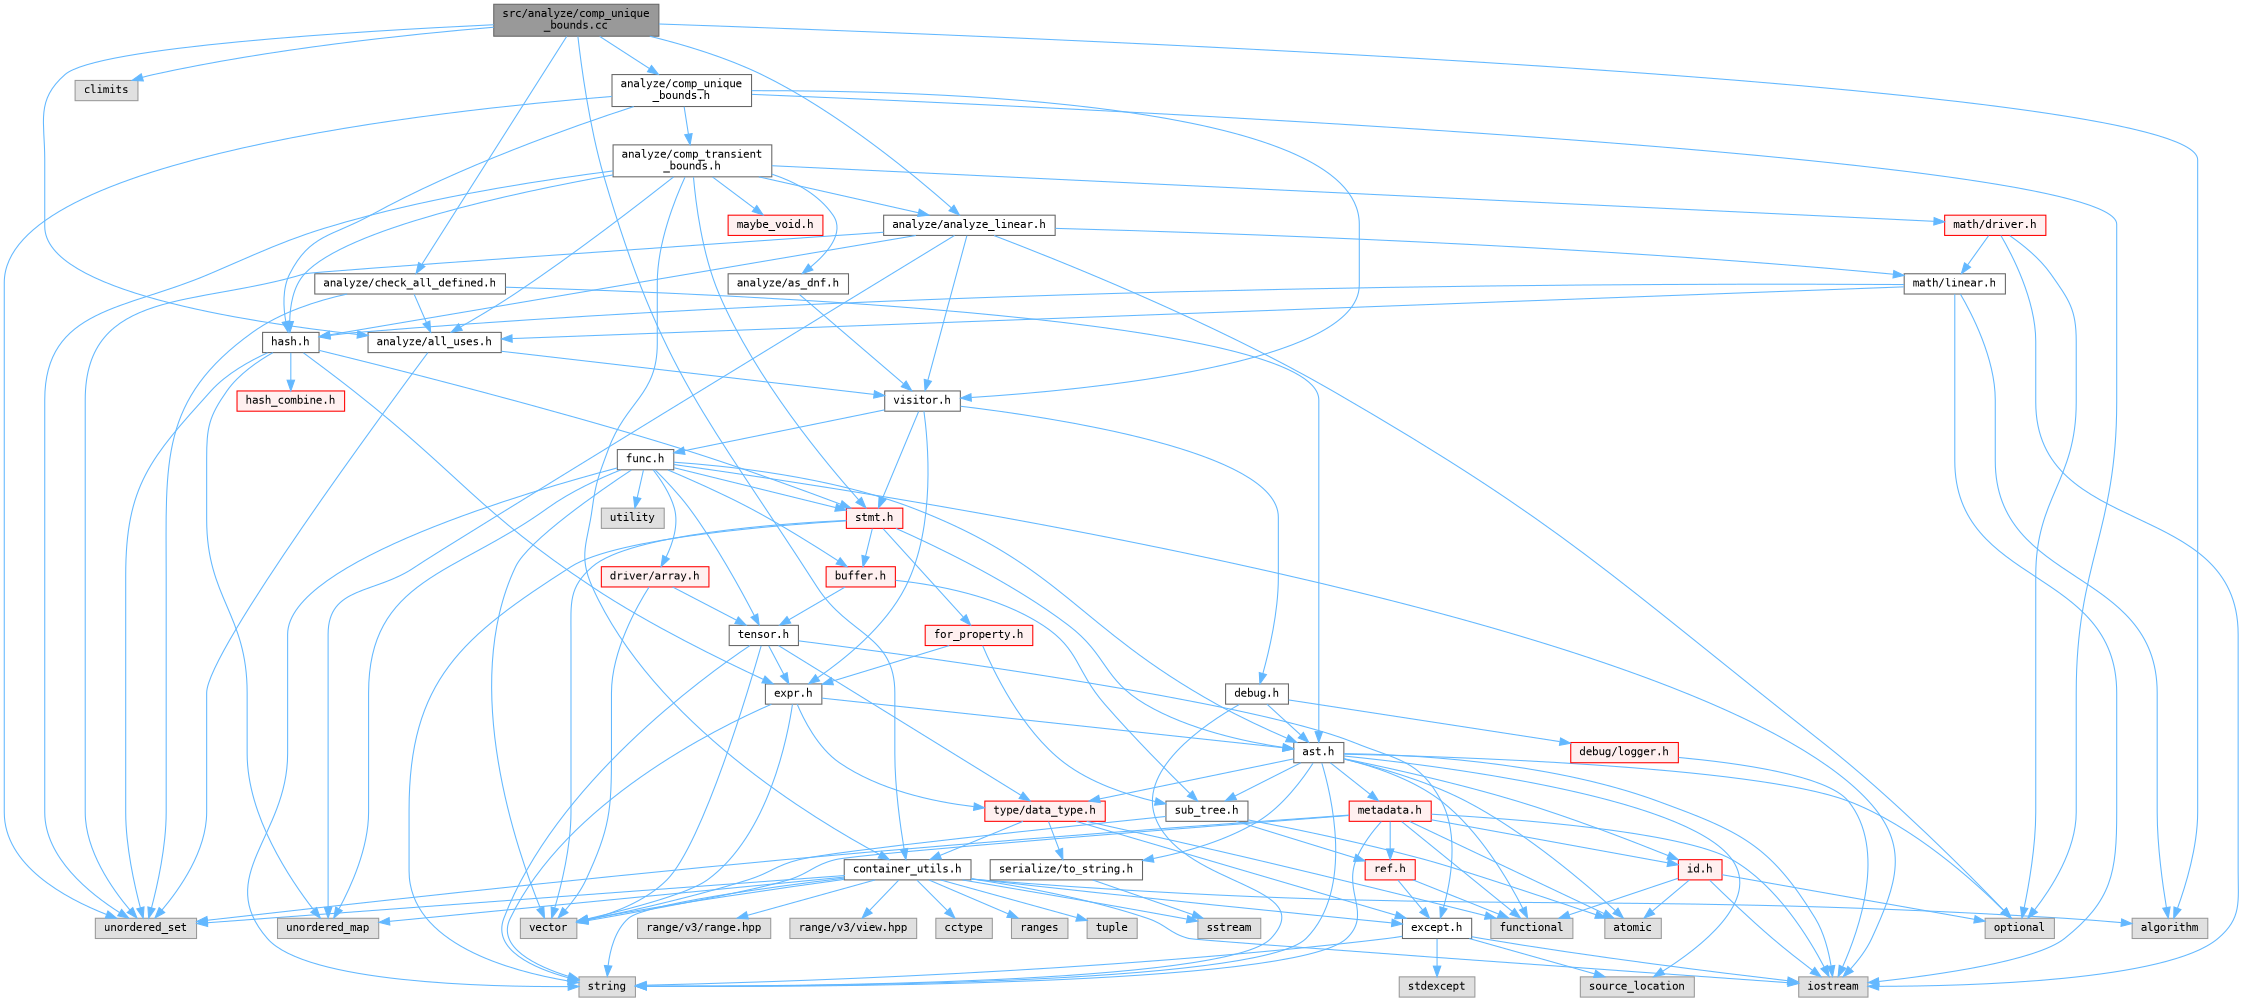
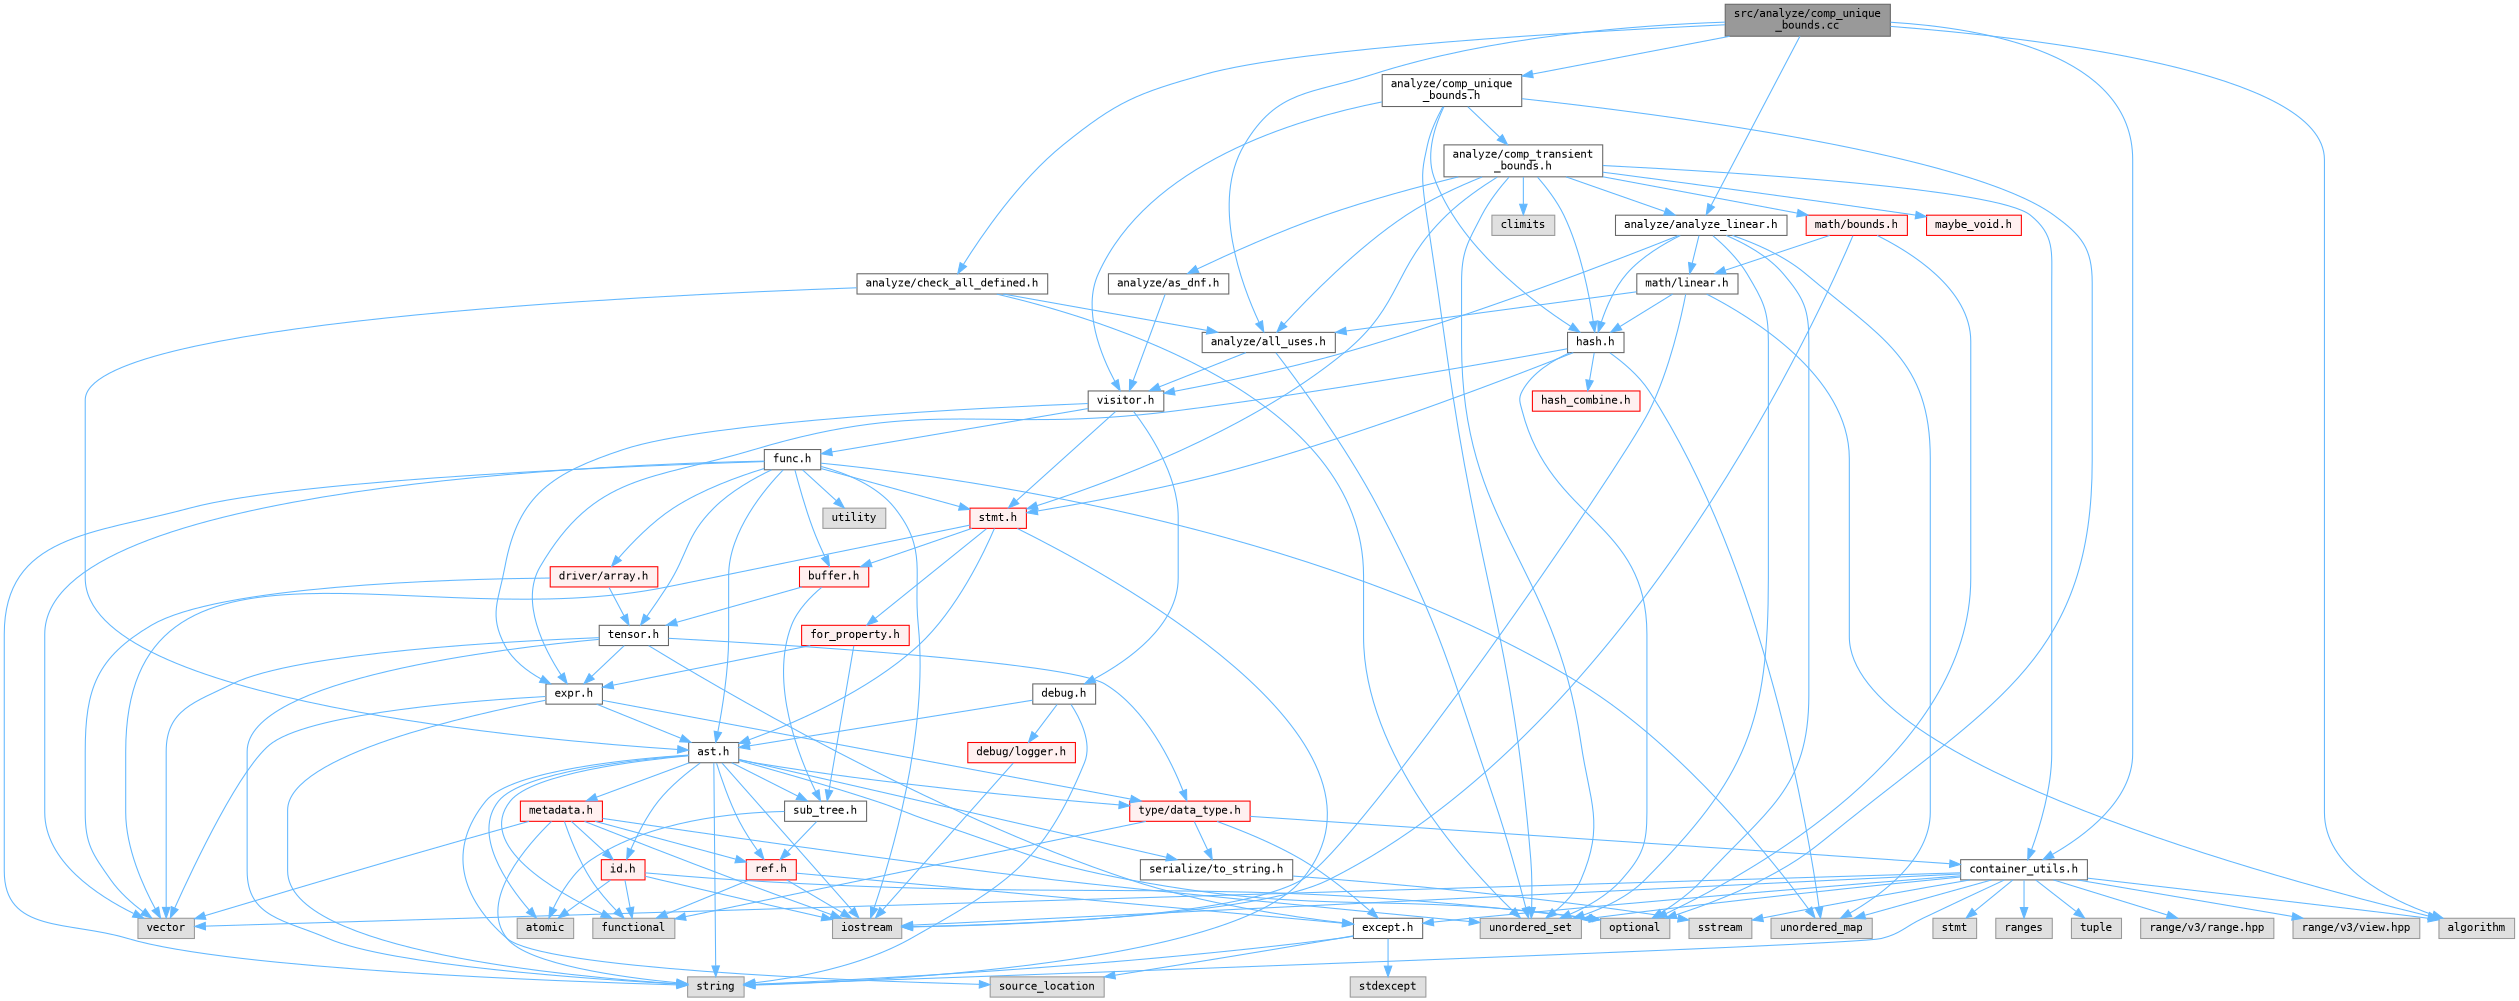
  digraph {
    fontname="DejaVu Sans Mono"
    node [color=grey60 fillcolor="#E0E0E0" fontname="DejaVu Sans Mono" fontsize=10 shape=box style=filled]
    edge [color=steelblue1 fontname="DejaVu Sans Mono" fontsize=10 labelfontname=Helvetica labelfontsize=10 style=solid]
    n1 [color=gray40 fillcolor=grey60 fontcolor=black height=0.2 label="src/analyze/comp_unique\l_bounds.cc" width=0.4]
    n2 [height=0.2 label=algorithm width=0.4]
    n3 [height=0.2 label=climits width=0.4]
    n4 [color=grey40 fillcolor=white height=0.2 label="analyze/all_uses.h" width=0.4]
    n5 [color=grey40 fillcolor=white height=0.2 label="container_utils.h" width=0.4]
    n6 [color=grey40 fillcolor=white height=0.2 label="analyze/analyze_linear.h" width=0.4]
    n7 [color=grey40 fillcolor=white height=0.2 label="analyze/check_all_defined.h" width=0.4]
    n8 [color=grey40 fillcolor=white height=0.2 label="analyze/comp_unique\l_bounds.h" width=0.4]
    n9 [height=0.2 label=unordered_set width=0.4]
    n10 [color=grey40 fillcolor=white height=0.2 label="visitor.h" width=0.4]
    n11 [height=0.2 label=string width=0.4]
    n12 [height=0.2 label=iostream width=0.4]
    n13 [height=0.2 label=vector width=0.4]
    n14 [color=grey40 fillcolor=white height=0.2 label="except.h" width=0.4]
    n15 [height=0.2 label=sstream width=0.4]
-   n16 [height=0.2 label=cctype width=0.4]
+   n16 [height=0.2 label=stmt width=0.4]
    n17 [height=0.2 label=ranges width=0.4]
    n18 [height=0.2 label=tuple width=0.4]
    n19 [height=0.2 label=unordered_map width=0.4]
    n20 [height=0.2 label="range/v3/range.hpp" width=0.4]
    n21 [height=0.2 label="range/v3/view.hpp" width=0.4]
    n22 [height=0.2 label=optional width=0.4]
    n23 [color=grey40 fillcolor=white height=0.2 label="hash.h" width=0.4]
    n24 [color=grey40 fillcolor=white height=0.2 label="math/linear.h" width=0.4]
    n25 [color=grey40 fillcolor=white height=0.2 label="ast.h" width=0.4]
    n26 [color=grey40 fillcolor=white height=0.2 label="analyze/comp_transient\l_bounds.h" width=0.4]
    n27 [color=grey40 fillcolor=white height=0.2 label="debug.h" width=0.4]
    n28 [color=grey40 fillcolor=white height=0.2 label="expr.h" width=0.4]
    n29 [color=grey40 fillcolor=white height=0.2 label="func.h" width=0.4]
    n30 [color=red fillcolor="#FFF0F0" height=0.2 label="stmt.h" width=0.4]
    n31 [color=red fillcolor="#FFF0F0" height=0.2 label="debug/logger.h" width=0.4]
    n32 [color=red fillcolor="#FFF0F0" height=0.2 label="type/data_type.h" width=0.4]
    n33 [height=0.2 label=utility width=0.4]
    n34 [color=red fillcolor="#FFF0F0" height=0.2 label="buffer.h" width=0.4]
    n35 [color=grey40 fillcolor=white height=0.2 label="tensor.h" width=0.4]
    n36 [color=red fillcolor="#FFF0F0" height=0.2 label="driver/array.h" width=0.4]
    n37 [color=red fillcolor="#FFF0F0" height=0.2 label="for_property.h" width=0.4]
    n38 [height=0.2 label=atomic width=0.4]
    n39 [height=0.2 label=functional width=0.4]
    n40 [height=0.2 label=source_location width=0.4]
    n41 [color=red fillcolor="#FFF0F0" height=0.2 label="id.h" width=0.4]
    n42 [color=red fillcolor="#FFF0F0" height=0.2 label="metadata.h" width=0.4]
    n43 [color=red fillcolor="#FFF0F0" height=0.2 label="ref.h" width=0.4]
    n44 [color=grey40 fillcolor=white height=0.2 label="serialize/to_string.h" width=0.4]
    n45 [color=grey40 fillcolor=white height=0.2 label="sub_tree.h" width=0.4]
    n46 [height=0.2 label=stdexcept width=0.4]
    n47 [color=red fillcolor="#FFF0F0" height=0.2 label="hash_combine.h" width=0.4]
    n48 [color=grey40 fillcolor=white height=0.2 label="analyze/as_dnf.h" width=0.4]
-   n49 [color=red fillcolor="#FFF0F0" height=0.2 label="math/driver.h" width=0.4]
+   n49 [color=red fillcolor="#FFF0F0" height=0.2 label="math/bounds.h" width=0.4]
    n50 [color=red fillcolor="#FFF0F0" height=0.2 label="maybe_void.h" width=0.4]
    n1 -> n2
-   n1 -> n3
+   n26 -> n3
    n1 -> n4
    n1 -> n5
    n1 -> n6
    n1 -> n7
    n1 -> n8
    n4 -> n9
    n4 -> n10
    n5 -> n2
    n5 -> n9
    n5 -> n11
    n5 -> n12
    n5 -> n13
    n5 -> n14
    n5 -> n15
    n5 -> n16
    n5 -> n17
    n5 -> n18
    n5 -> n19
    n5 -> n20
    n5 -> n21
    n6 -> n9
    n6 -> n10
    n6 -> n19
    n6 -> n22
    n6 -> n23
    n6 -> n24
    n7 -> n4
    n7 -> n9
    n7 -> n25
    n8 -> n9
    n8 -> n10
    n8 -> n22
    n8 -> n23
    n8 -> n26
    n10 -> n27
    n10 -> n28
    n10 -> n29
    n10 -> n30
    n14 -> n11
-   n14 -> n12
+   n43 -> n12
    n14 -> n40
    n14 -> n46
    n23 -> n9
    n23 -> n19
    n23 -> n28
    n23 -> n30
    n23 -> n47
    n24 -> n2
    n24 -> n4
    n24 -> n12
    n24 -> n23
    n25 -> n11
    n25 -> n12
    n25 -> n22
    n25 -> n32
    n25 -> n38
    n25 -> n39
    n25 -> n40
    n25 -> n41
    n25 -> n42
+   n25 -> n43
    n25 -> n44
    n25 -> n45
    n26 -> n4
    n26 -> n5
    n26 -> n6
    n26 -> n9
    n26 -> n23
    n26 -> n30
    n26 -> n48
    n26 -> n49
    n26 -> n50
    n27 -> n11
    n27 -> n25
    n27 -> n31
    n28 -> n11
    n28 -> n13
    n28 -> n25
    n28 -> n32
    n29 -> n11
    n29 -> n12
    n29 -> n13
    n29 -> n19
    n29 -> n25
    n29 -> n30
    n29 -> n33
    n29 -> n34
    n29 -> n35
    n29 -> n36
    n30 -> n11
    n30 -> n13
    n30 -> n25
    n30 -> n34
    n30 -> n37
    n31 -> n12
    n32 -> n5
    n32 -> n14
    n32 -> n39
    n32 -> n44
    n34 -> n35
    n34 -> n45
    n35 -> n11
    n35 -> n13
    n35 -> n14
    n35 -> n28
    n35 -> n32
    n36 -> n13
    n36 -> n35
    n37 -> n28
    n37 -> n45
    n41 -> n12
    n41 -> n22
    n41 -> n38
    n41 -> n39
    n42 -> n9
    n42 -> n11
    n42 -> n12
    n42 -> n13
-   n42 -> n38
    n42 -> n39
    n42 -> n41
    n42 -> n43
    n43 -> n14
    n43 -> n39
    n44 -> n15
-   n45 -> n13
    n45 -> n38
    n45 -> n43
    n48 -> n10
    n49 -> n12
    n49 -> n22
    n49 -> n24
  }
